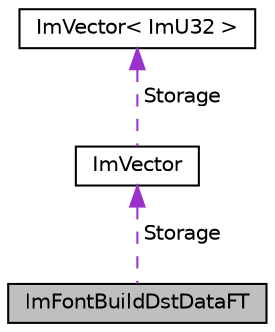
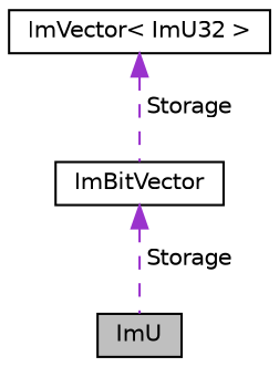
  digraph {
    node [color=black fillcolor=white fontname=Helvetica fontsize=10 shape=record style=filled]
    edge [color=darkorchid3 dir=back fontname=Helvetica fontsize=10 labelfontname=Helvetica labelfontsize=10 style=dashed]
-   n1 [fillcolor=grey75 fontcolor=black height=0.2 label=ImFontBuildDstDataFT width=0.4]
-   n2 [height=0.2 label=ImVector width=0.4]
+   n1 [fillcolor=grey75 fontcolor=black height=0.2 label=ImU width=0.4]
+   n2 [height=0.2 label=ImBitVector width=0.4]
    n3 [height=0.2 label="ImVector\< ImU32 \>" width=0.4]
    n2 -> n1 [label=" Storage"]
    n3 -> n2 [label=" Storage"]
  }
